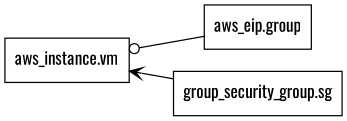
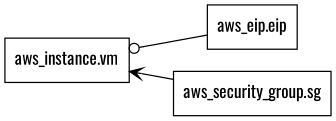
  digraph {
    fontname=Oswald
    rankdir=RL
    node [fontname=Oswald shape=rect]
    edge [fontname=Oswald]
-   n1 [label="aws_eip.group"]
+   n1 [label="aws_eip.eip"]
    n2 [label="aws_instance.vm"]
-   n3 [label="group_security_group.sg"]
+   n3 [label="aws_security_group.sg"]
    n1 -> n2 [arrowhead=odot]
    n3 -> n2 [arrowhead=vee]
  }
